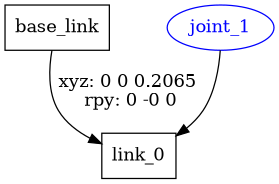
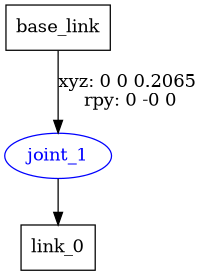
  digraph {
    node [shape=box]
    n1 [label=base_link]
    n2 [color=blue fontcolor=blue label=joint_1 shape=ellipse]
    n3 [label=link_0]
-   n1 -> n3 [label="xyz: 0 0 0.2065 \nrpy: 0 -0 0"]
+   n1 -> n2 [label="xyz: 0 0 0.2065 \nrpy: 0 -0 0"]
    n2 -> n3
  }
